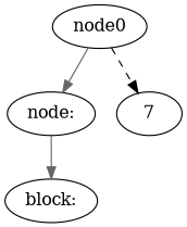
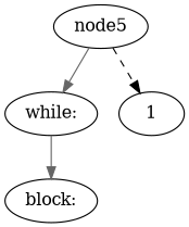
  digraph {
    edge [color=gray40 style=solid]
-   n1 [label="node:"]
+   n1 [label="while:"]
    n2 [label="block:"]
-   n3 [label=7]
-   node0
+   n3 [label=1]
+   node0 [label=node5]
    n1 -> n2
    node0 -> n1
    node0 -> n3 [color=black style=dashed]
  }
